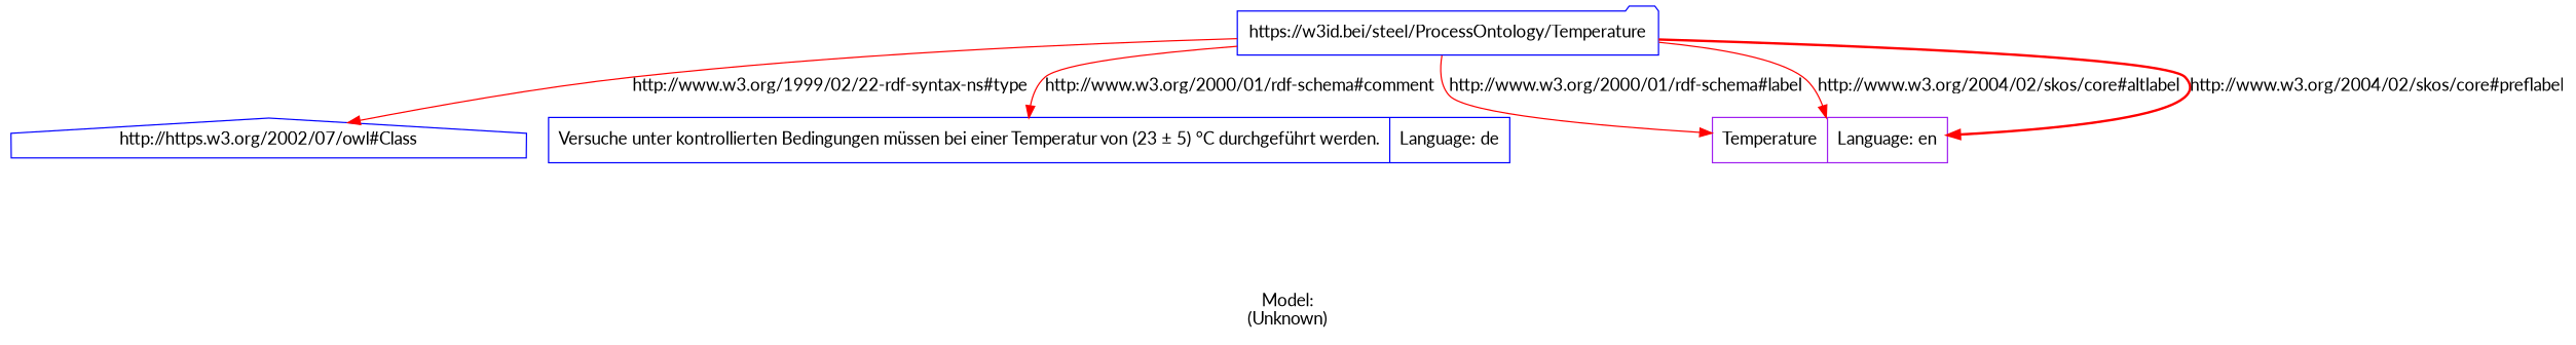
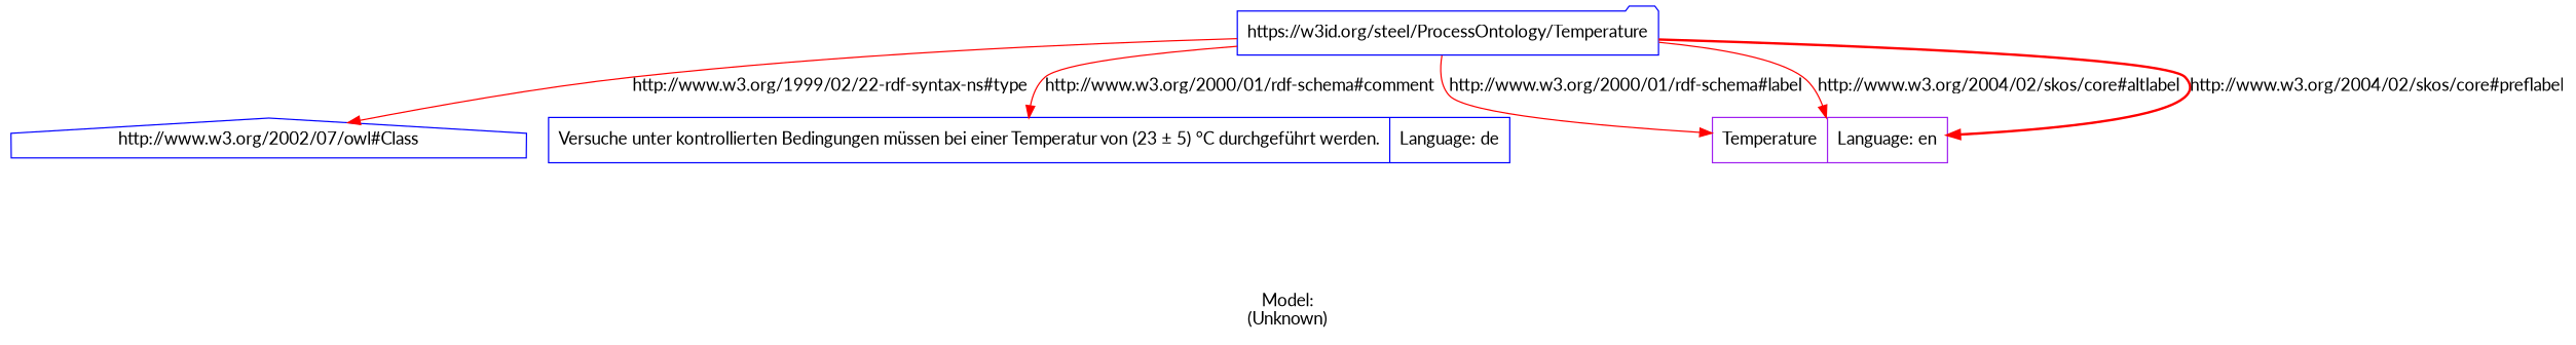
  digraph {
    fontname=Lato
    label="\n\nModel:\n(Unknown)"
    rankdir=TB
    node [color=blue fontname=Lato shape=record]
    edge [color=red fontname=Lato style=solid]
-   n1 [label="https://w3id.bei/steel/ProcessOntology/Temperature" shape=folder]
-   n2 [label="http://https.w3.org/2002/07/owl#Class" shape=house]
+   n1 [label="https://w3id.org/steel/ProcessOntology/Temperature" shape=folder]
+   n2 [label="http://www.w3.org/2002/07/owl#Class" shape=house]
    n3 [label="Versuche unter kontrollierten Bedingungen müssen bei einer Temperatur von (23 ± 5) °C durchgeführt werden.|Language: de"]
    n4 [color=purple label="Temperature|Language: en"]
    n1 -> n2 [label="http://www.w3.org/1999/02/22-rdf-syntax-ns#type"]
    n1 -> n3 [label="http://www.w3.org/2000/01/rdf-schema#comment"]
    n1 -> n4 [label="http://www.w3.org/2000/01/rdf-schema#label"]
    n1 -> n4 [label="http://www.w3.org/2004/02/skos/core#altlabel"]
    n1 -> n4 [label="http://www.w3.org/2004/02/skos/core#preflabel" style=bold]
  }
